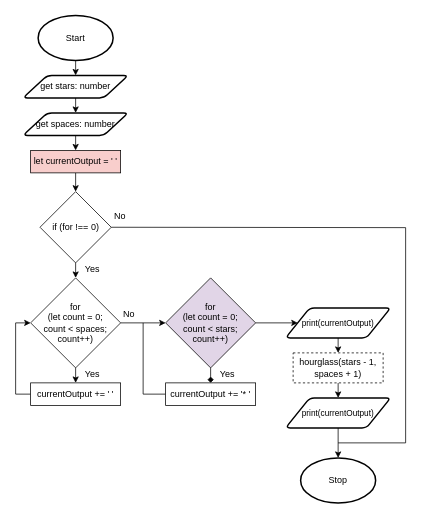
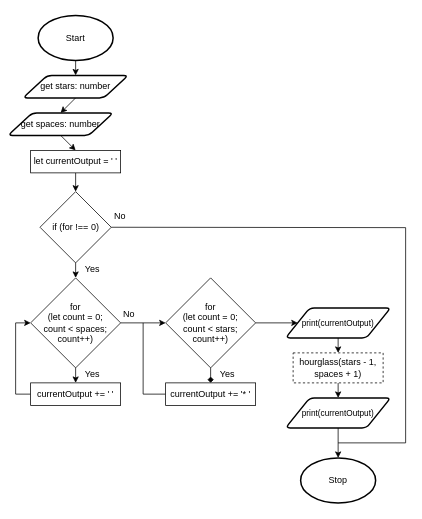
  <mxCell id="0" />
  <mxCell id="1" parent="0" />
  <mxCell id="2" style="edgeStyle=none;html=1;exitX=0.5;exitY=1;exitDx=0;exitDy=0;exitPerimeter=0;entryX=0.5;entryY=0;entryDx=0;entryDy=0;" parent="1" source="3" target="5" edge="1"><mxGeometry relative="1" as="geometry" /></mxCell>
  <mxCell id="3" value="Start" style="strokeWidth=2;html=1;shape=mxgraph.flowchart.start_1;whiteSpace=wrap;" parent="1" vertex="1"><mxGeometry x="50" y="20" width="100" height="60" as="geometry" /></mxCell>
  <mxCell id="4" style="edgeStyle=none;html=1;exitX=0.5;exitY=1;exitDx=0;exitDy=0;entryX=0.5;entryY=0;entryDx=0;entryDy=0;" parent="1" source="5" target="8" edge="1"><mxGeometry relative="1" as="geometry" /></mxCell>
  <mxCell id="5" value="get stars: number" style="shape=parallelogram;html=1;strokeWidth=2;perimeter=parallelogramPerimeter;whiteSpace=wrap;rounded=1;arcSize=12;size=0.23;" parent="1" vertex="1"><mxGeometry x="30" y="100" width="140" height="30" as="geometry" /></mxCell>
  <mxCell id="6" value="Stop" style="strokeWidth=2;html=1;shape=mxgraph.flowchart.start_1;whiteSpace=wrap;" parent="1" vertex="1"><mxGeometry x="400" y="610" width="100" height="60" as="geometry" /></mxCell>
  <mxCell id="7" style="edgeStyle=none;html=1;exitX=0.5;exitY=1;exitDx=0;exitDy=0;entryX=0.5;entryY=0;entryDx=0;entryDy=0;" parent="1" source="8" target="15" edge="1"><mxGeometry relative="1" as="geometry"><mxPoint x="100" y="200" as="targetPoint" /></mxGeometry></mxCell>
- <mxCell id="8" value="get spaces: number" style="shape=parallelogram;html=1;strokeWidth=2;perimeter=parallelogramPerimeter;whiteSpace=wrap;rounded=1;arcSize=12;size=0.23;" parent="1" vertex="1"><mxGeometry x="30" y="150" width="140" height="30" as="geometry" /></mxCell>
+ <mxCell id="8" value="get spaces: number" style="shape=parallelogram;html=1;strokeWidth=2;perimeter=parallelogramPerimeter;whiteSpace=wrap;rounded=1;arcSize=12;size=0.23;" parent="1" vertex="1"><mxGeometry x="10" y="150" width="140" height="30" as="geometry" /></mxCell>
  <mxCell id="9" style="edgeStyle=none;html=1;exitX=0.5;exitY=1;exitDx=0;exitDy=0;entryX=0.5;entryY=0;entryDx=0;entryDy=0;" parent="1" source="15" target="12" edge="1"><mxGeometry relative="1" as="geometry"><mxPoint x="100" y="280" as="sourcePoint" /></mxGeometry></mxCell>
  <mxCell id="10" style="edgeStyle=none;html=1;exitX=0.5;exitY=1;exitDx=0;exitDy=0;entryX=0.5;entryY=0;entryDx=0;entryDy=0;" parent="1" source="12" target="18" edge="1"><mxGeometry relative="1" as="geometry"><mxPoint x="100" y="380" as="targetPoint" /></mxGeometry></mxCell>
  <mxCell id="11" style="edgeStyle=none;html=1;exitX=1;exitY=0.5;exitDx=0;exitDy=0;rounded=0;endArrow=none;endFill=0;" parent="1" source="12" edge="1"><mxGeometry relative="1" as="geometry"><mxPoint x="450" y="590" as="targetPoint" /><Array as="points"><mxPoint x="540" y="303" /><mxPoint x="540" y="590" /></Array></mxGeometry></mxCell>
  <mxCell id="12" value="if (for !== 0)" style="rhombus;whiteSpace=wrap;html=1;" parent="1" vertex="1"><mxGeometry x="52.5" y="255" width="95" height="95" as="geometry" /></mxCell>
  <mxCell id="13" value="Yes" style="text;html=1;strokeColor=none;fillColor=none;align=center;verticalAlign=middle;whiteSpace=wrap;rounded=0;" parent="1" vertex="1"><mxGeometry x="110" y="350" width="25" height="15" as="geometry" /></mxCell>
  <mxCell id="14" value="No" style="text;html=1;strokeColor=none;fillColor=none;align=center;verticalAlign=middle;whiteSpace=wrap;rounded=0;" parent="1" vertex="1"><mxGeometry x="147.5" y="280" width="22.5" height="15" as="geometry" /></mxCell>
- <mxCell id="15" value="&lt;span&gt;let currentOutput = ' '&lt;br&gt;&lt;/span&gt;" style="rounded=0;whiteSpace=wrap;html=1;fillColor=#f8cecc;" vertex="1" parent="1"><mxGeometry x="40" y="200" width="120" height="30" as="geometry" /></mxCell>
+ <mxCell id="15" value="&lt;span&gt;let currentOutput = ' '&lt;br&gt;&lt;/span&gt;" style="rounded=0;whiteSpace=wrap;html=1;" vertex="1" parent="1"><mxGeometry x="40" y="200" width="120" height="30" as="geometry" /></mxCell>
  <mxCell id="16" style="edgeStyle=none;rounded=0;html=1;exitX=1;exitY=0.5;exitDx=0;exitDy=0;entryX=0;entryY=0.5;entryDx=0;entryDy=0;" edge="1" parent="1" source="18" target="21"><mxGeometry relative="1" as="geometry" /></mxCell>
  <mxCell id="17" style="edgeStyle=none;rounded=0;html=1;exitX=0.5;exitY=1;exitDx=0;exitDy=0;entryX=0.5;entryY=0;entryDx=0;entryDy=0;" edge="1" parent="1" source="18" target="24"><mxGeometry relative="1" as="geometry" /></mxCell>
  <mxCell id="18" value="for &lt;br&gt;(let count = 0; &lt;br&gt;count &amp;lt; spaces; count++)" style="rhombus;whiteSpace=wrap;html=1;" vertex="1" parent="1"><mxGeometry x="40" y="370" width="120" height="120" as="geometry" /></mxCell>
  <mxCell id="19" style="edgeStyle=none;rounded=0;html=1;exitX=0.5;exitY=1;exitDx=0;exitDy=0;entryX=0.5;entryY=0;entryDx=0;entryDy=0;endArrow=diamond;" edge="1" parent="1" source="21" target="26"><mxGeometry relative="1" as="geometry" /></mxCell>
  <mxCell id="20" style="edgeStyle=none;rounded=0;html=1;exitX=1;exitY=0.5;exitDx=0;exitDy=0;endArrow=classic;endFill=1;entryX=0;entryY=0.5;entryDx=0;entryDy=0;" edge="1" parent="1" source="21" target="34"><mxGeometry relative="1" as="geometry"><mxPoint x="380" y="400" as="targetPoint" /></mxGeometry></mxCell>
- <mxCell id="21" value="for &lt;br&gt;(let count = 0; &lt;br&gt;count &amp;lt; stars; count++)" style="rhombus;whiteSpace=wrap;html=1;fillColor=#e1d5e7;" vertex="1" parent="1"><mxGeometry x="220" y="370" width="120" height="120" as="geometry" /></mxCell>
+ <mxCell id="21" value="for &lt;br&gt;(let count = 0; &lt;br&gt;count &amp;lt; stars; count++)" style="rhombus;whiteSpace=wrap;html=1;" vertex="1" parent="1"><mxGeometry x="220" y="370" width="120" height="120" as="geometry" /></mxCell>
  <mxCell id="22" value="No" style="text;html=1;strokeColor=none;fillColor=none;align=center;verticalAlign=middle;whiteSpace=wrap;rounded=0;" vertex="1" parent="1"><mxGeometry x="160" y="410" width="22.5" height="15" as="geometry" /></mxCell>
  <mxCell id="23" style="edgeStyle=none;rounded=0;html=1;exitX=0;exitY=0.5;exitDx=0;exitDy=0;entryX=0;entryY=0.5;entryDx=0;entryDy=0;endArrow=classic;endFill=1;" edge="1" parent="1" source="24" target="18"><mxGeometry relative="1" as="geometry"><Array as="points"><mxPoint x="20" y="525" /><mxPoint x="20" y="430" /></Array></mxGeometry></mxCell>
  <mxCell id="24" value="&lt;span&gt;currentOutput += ' '&lt;br&gt;&lt;/span&gt;" style="rounded=0;whiteSpace=wrap;html=1;" vertex="1" parent="1"><mxGeometry x="40" y="510" width="120" height="30" as="geometry" /></mxCell>
  <mxCell id="25" style="edgeStyle=none;rounded=0;html=1;exitX=0;exitY=0.5;exitDx=0;exitDy=0;endArrow=none;endFill=0;" edge="1" parent="1" source="26"><mxGeometry relative="1" as="geometry"><mxPoint x="190" y="430" as="targetPoint" /><Array as="points"><mxPoint x="190" y="525" /></Array></mxGeometry></mxCell>
  <mxCell id="26" value="&lt;span&gt;currentOutput += '* '&lt;br&gt;&lt;/span&gt;" style="rounded=0;whiteSpace=wrap;html=1;" vertex="1" parent="1"><mxGeometry x="220" y="510" width="120" height="30" as="geometry" /></mxCell>
  <mxCell id="27" value="Yes" style="text;html=1;strokeColor=none;fillColor=none;align=center;verticalAlign=middle;whiteSpace=wrap;rounded=0;" vertex="1" parent="1"><mxGeometry x="110" y="490" width="25" height="15" as="geometry" /></mxCell>
  <mxCell id="28" value="Yes" style="text;html=1;strokeColor=none;fillColor=none;align=center;verticalAlign=middle;whiteSpace=wrap;rounded=0;" vertex="1" parent="1"><mxGeometry x="290" y="490" width="25" height="15" as="geometry" /></mxCell>
  <mxCell id="29" style="edgeStyle=none;rounded=0;html=1;entryX=0.5;entryY=0;entryDx=0;entryDy=0;endArrow=classic;endFill=1;exitX=0.5;exitY=1;exitDx=0;exitDy=0;" edge="1" parent="1" source="34" target="31"><mxGeometry relative="1" as="geometry"><mxPoint x="530" y="460" as="sourcePoint" /></mxGeometry></mxCell>
  <mxCell id="30" style="edgeStyle=none;rounded=0;html=1;exitX=0.5;exitY=1;exitDx=0;exitDy=0;entryX=0.5;entryY=0;entryDx=0;entryDy=0;endArrow=classic;endFill=1;" edge="1" parent="1" source="31" target="33"><mxGeometry relative="1" as="geometry" /></mxCell>
  <mxCell id="31" value="&lt;span&gt;hourglass(stars - 1, spaces + 1)&lt;br&gt;&lt;/span&gt;" style="rounded=0;whiteSpace=wrap;html=1;dashed=1;" vertex="1" parent="1"><mxGeometry x="390" y="470" width="120" height="40" as="geometry" /></mxCell>
  <mxCell id="32" style="edgeStyle=none;rounded=0;html=1;exitX=0.5;exitY=1;exitDx=0;exitDy=0;entryX=0.5;entryY=0;entryDx=0;entryDy=0;entryPerimeter=0;endArrow=classic;endFill=1;" edge="1" parent="1" source="33" target="6"><mxGeometry relative="1" as="geometry" /></mxCell>
  <mxCell id="33" value="&lt;font style=&quot;font-size: 11px&quot;&gt;print(currentOutput)&lt;/font&gt;" style="shape=parallelogram;html=1;strokeWidth=2;perimeter=parallelogramPerimeter;whiteSpace=wrap;rounded=1;arcSize=12;size=0.23;" vertex="1" parent="1"><mxGeometry x="380" y="530" width="140" height="40" as="geometry" /></mxCell>
  <mxCell id="34" value="&lt;font style=&quot;font-size: 11px&quot;&gt;print(currentOutput)&lt;/font&gt;" style="shape=parallelogram;html=1;strokeWidth=2;perimeter=parallelogramPerimeter;whiteSpace=wrap;rounded=1;arcSize=12;size=0.23;" vertex="1" parent="1"><mxGeometry x="380" y="410" width="140" height="40" as="geometry" /></mxCell>
